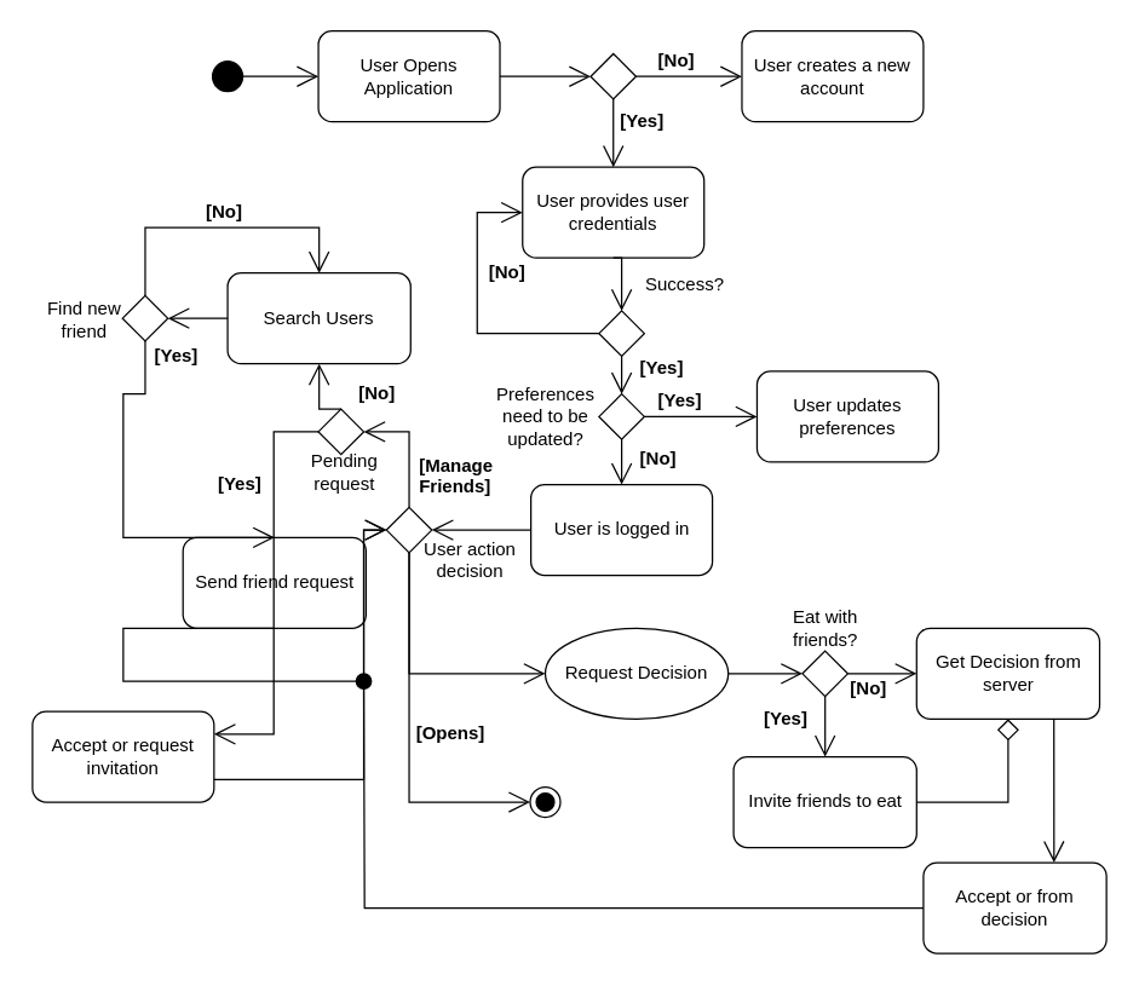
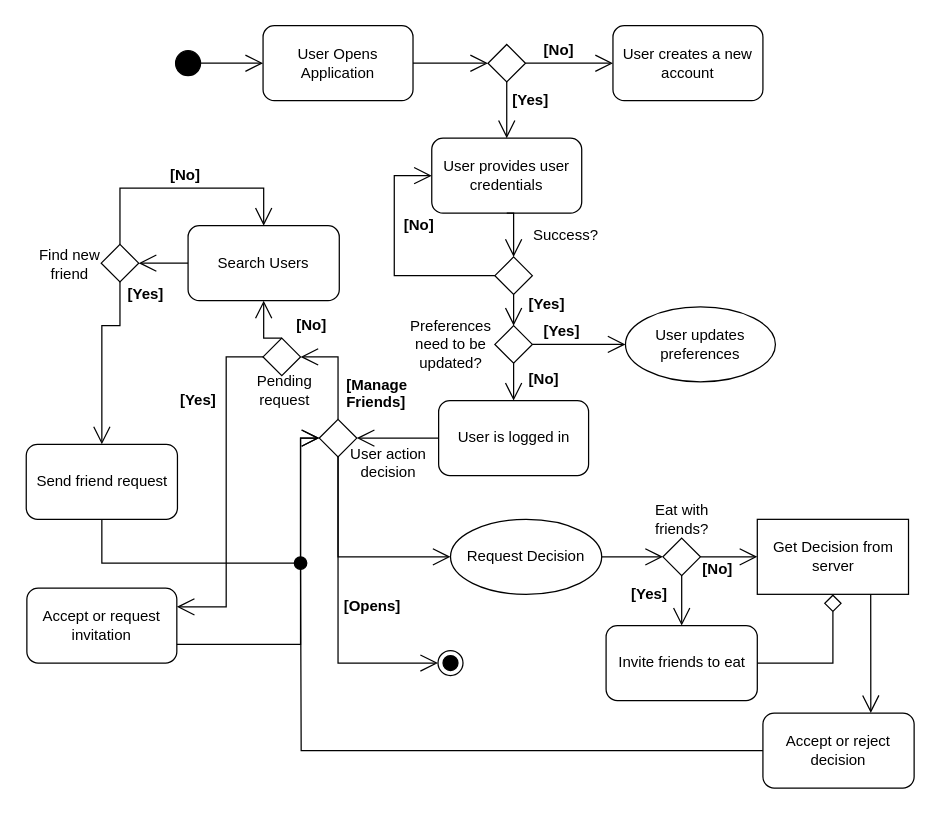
  <mxCell id="0" />
  <mxCell id="1" parent="0" />
  <mxCell id="2" style="edgeStyle=orthogonalEdgeStyle;rounded=0;orthogonalLoop=1;jettySize=auto;html=1;exitX=1;exitY=0.5;exitDx=0;exitDy=0;endArrow=open;endFill=0;startSize=9;endSize=12;" edge="1" parent="1" source="3" target="5"><mxGeometry relative="1" as="geometry" /></mxCell>
  <mxCell id="3" value="" style="ellipse;whiteSpace=wrap;html=1;aspect=fixed;fillColor=#000000;" vertex="1" parent="1"><mxGeometry x="140" y="40" width="20" height="20" as="geometry" /></mxCell>
  <mxCell id="4" style="edgeStyle=orthogonalEdgeStyle;rounded=0;orthogonalLoop=1;jettySize=auto;html=1;exitX=1;exitY=0.5;exitDx=0;exitDy=0;entryX=0;entryY=0.5;entryDx=0;entryDy=0;startSize=9;endArrow=open;endFill=0;endSize=12;" edge="1" parent="1" source="5" target="8"><mxGeometry relative="1" as="geometry" /></mxCell>
  <mxCell id="5" value="User Opens Application" style="rounded=1;whiteSpace=wrap;html=1;fillColor=none;" vertex="1" parent="1"><mxGeometry x="210" y="20" width="120" height="60" as="geometry" /></mxCell>
  <mxCell id="6" style="edgeStyle=orthogonalEdgeStyle;rounded=0;orthogonalLoop=1;jettySize=auto;html=1;exitX=0.5;exitY=1;exitDx=0;exitDy=0;entryX=0.5;entryY=0;entryDx=0;entryDy=0;startSize=9;endArrow=open;endFill=0;endSize=12;" edge="1" parent="1" source="8" target="10"><mxGeometry relative="1" as="geometry" /></mxCell>
  <mxCell id="7" style="edgeStyle=orthogonalEdgeStyle;rounded=0;orthogonalLoop=1;jettySize=auto;html=1;exitX=1;exitY=0.5;exitDx=0;exitDy=0;entryX=0;entryY=0.5;entryDx=0;entryDy=0;startSize=9;endArrow=open;endFill=0;endSize=12;" edge="1" parent="1" source="8" target="11"><mxGeometry relative="1" as="geometry" /></mxCell>
  <mxCell id="8" value="" style="rhombus;whiteSpace=wrap;html=1;fillColor=none;" vertex="1" parent="1"><mxGeometry x="390" y="35" width="30" height="30" as="geometry" /></mxCell>
  <mxCell id="9" style="edgeStyle=orthogonalEdgeStyle;rounded=0;orthogonalLoop=1;jettySize=auto;html=1;exitX=0.5;exitY=1;exitDx=0;exitDy=0;entryX=0.5;entryY=0;entryDx=0;entryDy=0;startSize=9;endArrow=open;endFill=0;endSize=12;" edge="1" parent="1" source="10" target="16"><mxGeometry relative="1" as="geometry" /></mxCell>
  <mxCell id="10" value="User provides user credentials" style="rounded=1;whiteSpace=wrap;html=1;fillColor=none;" vertex="1" parent="1"><mxGeometry x="345" y="110" width="120" height="60" as="geometry" /></mxCell>
  <mxCell id="11" value="User creates a new account" style="rounded=1;whiteSpace=wrap;html=1;fillColor=none;" vertex="1" parent="1"><mxGeometry x="490" y="20" width="120" height="60" as="geometry" /></mxCell>
  <mxCell id="12" value="&lt;b&gt;[No]&lt;/b&gt;" style="text;html=1;resizable=0;points=[];autosize=1;align=left;verticalAlign=top;spacingTop=-4;" vertex="1" parent="1"><mxGeometry x="433" y="30" width="40" height="20" as="geometry" /></mxCell>
  <mxCell id="13" value="&lt;b&gt;[Yes]&lt;/b&gt;" style="text;html=1;resizable=0;points=[];autosize=1;align=left;verticalAlign=top;spacingTop=-4;" vertex="1" parent="1"><mxGeometry x="408" y="70" width="40" height="20" as="geometry" /></mxCell>
  <mxCell id="14" style="edgeStyle=orthogonalEdgeStyle;rounded=0;orthogonalLoop=1;jettySize=auto;html=1;exitX=0;exitY=0.5;exitDx=0;exitDy=0;startSize=9;endArrow=open;endFill=0;endSize=12;entryX=0;entryY=0.5;entryDx=0;entryDy=0;" edge="1" parent="1" source="16" target="10"><mxGeometry relative="1" as="geometry"><mxPoint x="330" y="140" as="targetPoint" /></mxGeometry></mxCell>
  <mxCell id="15" style="edgeStyle=orthogonalEdgeStyle;rounded=0;orthogonalLoop=1;jettySize=auto;html=1;exitX=0.5;exitY=1;exitDx=0;exitDy=0;entryX=0.5;entryY=0;entryDx=0;entryDy=0;startSize=9;endArrow=open;endFill=0;endSize=12;" edge="1" parent="1" source="40" target="20"><mxGeometry relative="1" as="geometry" /></mxCell>
  <mxCell id="16" value="" style="rhombus;whiteSpace=wrap;html=1;fillColor=none;" vertex="1" parent="1"><mxGeometry x="395.5" y="205" width="30" height="30" as="geometry" /></mxCell>
  <mxCell id="17" value="Success?" style="text;html=1;strokeColor=none;fillColor=none;align=center;verticalAlign=middle;whiteSpace=wrap;rounded=0;" vertex="1" parent="1"><mxGeometry x="409.5" y="177.5" width="85" height="20" as="geometry" /></mxCell>
  <mxCell id="18" value="&lt;b&gt;[No]&lt;/b&gt;" style="text;html=1;resizable=0;points=[];autosize=1;align=left;verticalAlign=top;spacingTop=-4;" vertex="1" parent="1"><mxGeometry x="321" y="170" width="40" height="20" as="geometry" /></mxCell>
  <mxCell id="19" style="edgeStyle=orthogonalEdgeStyle;rounded=0;orthogonalLoop=1;jettySize=auto;html=1;exitX=0;exitY=0.5;exitDx=0;exitDy=0;entryX=1;entryY=0.5;entryDx=0;entryDy=0;startSize=9;endArrow=open;endFill=0;endSize=12;" edge="1" parent="1" source="20" target="24"><mxGeometry relative="1" as="geometry" /></mxCell>
  <mxCell id="20" value="User is logged in" style="rounded=1;whiteSpace=wrap;html=1;fillColor=none;" vertex="1" parent="1"><mxGeometry x="350.5" y="320" width="120" height="60" as="geometry" /></mxCell>
  <mxCell id="21" style="edgeStyle=orthogonalEdgeStyle;rounded=0;orthogonalLoop=1;jettySize=auto;html=1;exitX=0.5;exitY=0;exitDx=0;exitDy=0;entryX=1;entryY=0.5;entryDx=0;entryDy=0;startSize=9;endArrow=open;endFill=0;endSize=12;" edge="1" parent="1" source="24" target="29"><mxGeometry relative="1" as="geometry"><mxPoint x="240" y="228" as="targetPoint" /></mxGeometry></mxCell>
  <mxCell id="22" style="edgeStyle=orthogonalEdgeStyle;rounded=0;orthogonalLoop=1;jettySize=auto;html=1;exitX=0.5;exitY=1;exitDx=0;exitDy=0;entryX=0;entryY=0.5;entryDx=0;entryDy=0;startSize=9;endArrow=open;endFill=0;endSize=12;" edge="1" parent="1" source="24" target="38"><mxGeometry relative="1" as="geometry" /></mxCell>
  <mxCell id="23" style="edgeStyle=orthogonalEdgeStyle;rounded=0;orthogonalLoop=1;jettySize=auto;html=1;entryX=0;entryY=0.5;entryDx=0;entryDy=0;startSize=9;endArrow=open;endFill=0;endSize=12;" edge="1" parent="1" source="24" target="69"><mxGeometry relative="1" as="geometry"><Array as="points"><mxPoint x="270" y="530" /></Array></mxGeometry></mxCell>
  <mxCell id="24" value="" style="rhombus;whiteSpace=wrap;html=1;fillColor=none;" vertex="1" parent="1"><mxGeometry x="255" y="335" width="30" height="30" as="geometry" /></mxCell>
  <mxCell id="25" value="User action decision" style="text;html=1;strokeColor=none;fillColor=none;align=center;verticalAlign=middle;whiteSpace=wrap;rounded=0;" vertex="1" parent="1"><mxGeometry x="267.5" y="360" width="85" height="20" as="geometry" /></mxCell>
  <mxCell id="26" value="&lt;b&gt;[Manage &lt;br&gt;Friends]&lt;/b&gt;" style="text;html=1;resizable=0;points=[];autosize=1;align=left;verticalAlign=top;spacingTop=-4;" vertex="1" parent="1"><mxGeometry x="275" y="297.5" width="70" height="30" as="geometry" /></mxCell>
  <mxCell id="27" style="edgeStyle=orthogonalEdgeStyle;rounded=0;orthogonalLoop=1;jettySize=auto;html=1;exitX=0.5;exitY=0;exitDx=0;exitDy=0;entryX=0.5;entryY=1;entryDx=0;entryDy=0;startSize=9;endArrow=open;endFill=0;endSize=12;" edge="1" parent="1" source="29" target="32"><mxGeometry relative="1" as="geometry" /></mxCell>
  <mxCell id="28" style="edgeStyle=orthogonalEdgeStyle;rounded=0;orthogonalLoop=1;jettySize=auto;html=1;exitX=0;exitY=0.5;exitDx=0;exitDy=0;entryX=1;entryY=0.25;entryDx=0;entryDy=0;startSize=9;endArrow=open;endFill=0;endSize=12;" edge="1" parent="1" source="29" target="53"><mxGeometry relative="1" as="geometry" /></mxCell>
  <mxCell id="29" value="" style="rhombus;whiteSpace=wrap;html=1;fillColor=none;" vertex="1" parent="1"><mxGeometry x="210" y="270" width="30" height="30" as="geometry" /></mxCell>
  <mxCell id="30" value="Pending request" style="text;html=1;strokeColor=none;fillColor=none;align=center;verticalAlign=middle;whiteSpace=wrap;rounded=0;" vertex="1" parent="1"><mxGeometry x="184.5" y="302" width="85" height="20" as="geometry" /></mxCell>
  <mxCell id="31" style="edgeStyle=orthogonalEdgeStyle;rounded=0;orthogonalLoop=1;jettySize=auto;html=1;exitX=0;exitY=0.5;exitDx=0;exitDy=0;entryX=1;entryY=0.5;entryDx=0;entryDy=0;startSize=9;endArrow=open;endFill=0;endSize=12;" edge="1" parent="1" source="32" target="35"><mxGeometry relative="1" as="geometry" /></mxCell>
  <mxCell id="32" value="Search Users" style="rounded=1;whiteSpace=wrap;html=1;fillColor=none;" vertex="1" parent="1"><mxGeometry x="150" y="180" width="121" height="60" as="geometry" /></mxCell>
  <mxCell id="33" style="edgeStyle=orthogonalEdgeStyle;rounded=0;orthogonalLoop=1;jettySize=auto;html=1;exitX=0.5;exitY=0;exitDx=0;exitDy=0;entryX=0.5;entryY=0;entryDx=0;entryDy=0;startSize=9;endArrow=open;endFill=0;endSize=12;" edge="1" parent="1" source="35" target="32"><mxGeometry relative="1" as="geometry" /></mxCell>
  <mxCell id="34" style="edgeStyle=orthogonalEdgeStyle;rounded=0;orthogonalLoop=1;jettySize=auto;html=1;exitX=0.5;exitY=1;exitDx=0;exitDy=0;entryX=0.5;entryY=0;entryDx=0;entryDy=0;startSize=9;endArrow=open;endFill=0;endSize=12;" edge="1" parent="1" source="35" target="49"><mxGeometry relative="1" as="geometry"><Array as="points"><mxPoint x="96" y="260" /><mxPoint x="81" y="260" /></Array></mxGeometry></mxCell>
  <mxCell id="35" value="" style="rhombus;whiteSpace=wrap;html=1;fillColor=none;" vertex="1" parent="1"><mxGeometry x="80.5" y="195" width="30" height="30" as="geometry" /></mxCell>
  <mxCell id="36" value="Find new friend" style="text;html=1;strokeColor=none;fillColor=none;align=center;verticalAlign=middle;whiteSpace=wrap;rounded=0;" vertex="1" parent="1"><mxGeometry x="30" y="202" width="51" height="18" as="geometry" /></mxCell>
  <mxCell id="37" style="edgeStyle=orthogonalEdgeStyle;rounded=0;orthogonalLoop=1;jettySize=auto;html=1;exitX=1;exitY=0.5;exitDx=0;exitDy=0;entryX=0;entryY=0.5;entryDx=0;entryDy=0;startSize=9;endArrow=open;endFill=0;endSize=12;" edge="1" parent="1" source="38" target="59"><mxGeometry relative="1" as="geometry" /></mxCell>
  <mxCell id="38" value="Request Decision" style="ellipse;whiteSpace=wrap;html=1;fillColor=none;" vertex="1" parent="1"><mxGeometry x="360" y="415" width="121" height="60" as="geometry" /></mxCell>
  <mxCell id="39" style="edgeStyle=orthogonalEdgeStyle;rounded=0;orthogonalLoop=1;jettySize=auto;html=1;exitX=1;exitY=0.5;exitDx=0;exitDy=0;entryX=0;entryY=0.5;entryDx=0;entryDy=0;startSize=9;endArrow=open;endFill=0;endSize=12;" edge="1" parent="1" source="40" target="45"><mxGeometry relative="1" as="geometry" /></mxCell>
  <mxCell id="40" value="" style="rhombus;whiteSpace=wrap;html=1;fillColor=none;" vertex="1" parent="1"><mxGeometry x="395.5" y="260" width="30" height="30" as="geometry" /></mxCell>
  <mxCell id="41" style="edgeStyle=orthogonalEdgeStyle;rounded=0;orthogonalLoop=1;jettySize=auto;html=1;exitX=0.5;exitY=1;exitDx=0;exitDy=0;entryX=0.5;entryY=0;entryDx=0;entryDy=0;startSize=9;endArrow=open;endFill=0;endSize=12;" edge="1" parent="1" source="16" target="40"><mxGeometry relative="1" as="geometry"><mxPoint x="411" y="235" as="sourcePoint" /><mxPoint x="411" y="305" as="targetPoint" /></mxGeometry></mxCell>
  <mxCell id="42" value="&lt;b&gt;[Yes]&lt;/b&gt;" style="text;html=1;resizable=0;points=[];autosize=1;align=left;verticalAlign=top;spacingTop=-4;" vertex="1" parent="1"><mxGeometry x="420.5" y="232.5" width="40" height="20" as="geometry" /></mxCell>
  <mxCell id="43" value="Preferences need to be updated?" style="text;html=1;strokeColor=none;fillColor=none;align=center;verticalAlign=middle;whiteSpace=wrap;rounded=0;" vertex="1" parent="1"><mxGeometry x="317.5" y="265" width="85" height="20" as="geometry" /></mxCell>
  <mxCell id="44" value="&lt;b&gt;[No]&lt;/b&gt;" style="text;html=1;resizable=0;points=[];autosize=1;align=left;verticalAlign=top;spacingTop=-4;" vertex="1" parent="1"><mxGeometry x="420.5" y="292.5" width="40" height="20" as="geometry" /></mxCell>
- <mxCell id="45" value="User updates preferences" style="rounded=1;whiteSpace=wrap;html=1;fillColor=none;" vertex="1" parent="1"><mxGeometry x="500" y="245" width="120" height="60" as="geometry" /></mxCell>
+ <mxCell id="45" value="User updates preferences" style="ellipse;whiteSpace=wrap;html=1;fillColor=none;" vertex="1" parent="1"><mxGeometry x="500" y="245" width="120" height="60" as="geometry" /></mxCell>
  <mxCell id="46" value="&lt;b&gt;[Yes]&lt;/b&gt;" style="text;html=1;resizable=0;points=[];autosize=1;align=left;verticalAlign=top;spacingTop=-4;" vertex="1" parent="1"><mxGeometry x="433" y="255" width="40" height="20" as="geometry" /></mxCell>
  <mxCell id="47" value="&lt;b&gt;[No]&lt;/b&gt;" style="text;html=1;resizable=0;points=[];autosize=1;align=left;verticalAlign=top;spacingTop=-4;" vertex="1" parent="1"><mxGeometry x="133.5" y="130" width="40" height="20" as="geometry" /></mxCell>
  <mxCell id="48" style="edgeStyle=orthogonalEdgeStyle;rounded=0;orthogonalLoop=1;jettySize=auto;html=1;exitX=0.5;exitY=1;exitDx=0;exitDy=0;startSize=9;endArrow=open;endFill=0;endSize=12;entryX=0;entryY=0.5;entryDx=0;entryDy=0;" edge="1" parent="1" source="49" target="24"><mxGeometry relative="1" as="geometry"><mxPoint x="240" y="350" as="targetPoint" /><Array as="points"><mxPoint x="81" y="450" /><mxPoint x="240" y="450" /><mxPoint x="240" y="350" /></Array></mxGeometry></mxCell>
- <mxCell id="49" value="Send friend request" style="rounded=1;whiteSpace=wrap;html=1;fillColor=none;" vertex="1" parent="1"><mxGeometry x="120.5" y="355" width="121" height="60" as="geometry" /></mxCell>
+ <mxCell id="49" value="Send friend request" style="rounded=1;whiteSpace=wrap;html=1;fillColor=none;" vertex="1" parent="1"><mxGeometry x="20.5" y="355" width="121" height="60" as="geometry" /></mxCell>
  <mxCell id="50" value="&lt;b&gt;[Yes]&lt;/b&gt;" style="text;html=1;resizable=0;points=[];autosize=1;align=left;verticalAlign=top;spacingTop=-4;" vertex="1" parent="1"><mxGeometry x="100" y="225" width="40" height="20" as="geometry" /></mxCell>
  <mxCell id="51" value="&lt;b&gt;[No]&lt;/b&gt;" style="text;html=1;resizable=0;points=[];autosize=1;align=left;verticalAlign=top;spacingTop=-4;" vertex="1" parent="1"><mxGeometry x="235" y="250" width="40" height="20" as="geometry" /></mxCell>
  <mxCell id="52" style="edgeStyle=orthogonalEdgeStyle;rounded=0;orthogonalLoop=1;jettySize=auto;html=1;exitX=1;exitY=0.75;exitDx=0;exitDy=0;entryX=0;entryY=0.5;entryDx=0;entryDy=0;startSize=9;endArrow=open;endFill=0;endSize=12;" edge="1" parent="1" source="54" target="24"><mxGeometry relative="1" as="geometry"><Array as="points"><mxPoint x="240" y="350" /></Array></mxGeometry></mxCell>
  <mxCell id="53" value="Accept or request invitation" style="rounded=1;whiteSpace=wrap;html=1;fillColor=none;" vertex="1" parent="1"><mxGeometry x="21" y="470" width="120" height="60" as="geometry" /></mxCell>
  <mxCell id="54" value="" style="ellipse;whiteSpace=wrap;html=1;aspect=fixed;fillColor=#000000;" vertex="1" parent="1"><mxGeometry x="235" y="445" width="10" height="10" as="geometry" /></mxCell>
  <mxCell id="55" style="edgeStyle=orthogonalEdgeStyle;rounded=0;orthogonalLoop=1;jettySize=auto;html=1;exitX=1;exitY=0.75;exitDx=0;exitDy=0;entryX=0;entryY=0.5;entryDx=0;entryDy=0;startSize=9;endArrow=none;endFill=0;endSize=12;" edge="1" parent="1" source="53" target="54"><mxGeometry relative="1" as="geometry"><mxPoint x="141.276" y="515.241" as="sourcePoint" /><mxPoint x="255.069" y="349.724" as="targetPoint" /><Array as="points"><mxPoint x="240" y="515" /></Array></mxGeometry></mxCell>
  <mxCell id="56" value="&lt;b&gt;[Yes]&lt;/b&gt;" style="text;html=1;resizable=0;points=[];autosize=1;align=left;verticalAlign=top;spacingTop=-4;" vertex="1" parent="1"><mxGeometry x="141.5" y="310" width="40" height="20" as="geometry" /></mxCell>
  <mxCell id="57" style="edgeStyle=orthogonalEdgeStyle;rounded=0;orthogonalLoop=1;jettySize=auto;html=1;exitX=0.5;exitY=1;exitDx=0;exitDy=0;entryX=0.5;entryY=0;entryDx=0;entryDy=0;startSize=9;endArrow=open;endFill=0;endSize=12;" edge="1" parent="1" source="59" target="62"><mxGeometry relative="1" as="geometry" /></mxCell>
  <mxCell id="58" style="edgeStyle=orthogonalEdgeStyle;rounded=0;orthogonalLoop=1;jettySize=auto;html=1;exitX=1;exitY=0.5;exitDx=0;exitDy=0;startSize=9;endArrow=open;endFill=0;endSize=12;" edge="1" parent="1" source="59" target="64"><mxGeometry relative="1" as="geometry" /></mxCell>
  <mxCell id="59" value="" style="rhombus;whiteSpace=wrap;html=1;fillColor=none;" vertex="1" parent="1"><mxGeometry x="530" y="430" width="30" height="30" as="geometry" /></mxCell>
  <mxCell id="60" value="Eat with friends?" style="text;html=1;strokeColor=none;fillColor=none;align=center;verticalAlign=middle;whiteSpace=wrap;rounded=0;" vertex="1" parent="1"><mxGeometry x="502.5" y="405" width="85" height="20" as="geometry" /></mxCell>
  <mxCell id="61" style="edgeStyle=orthogonalEdgeStyle;rounded=0;orthogonalLoop=1;jettySize=auto;html=1;exitX=1;exitY=0.5;exitDx=0;exitDy=0;startSize=9;endArrow=diamond;endFill=0;endSize=12;" edge="1" parent="1" source="62" target="64"><mxGeometry relative="1" as="geometry" /></mxCell>
  <mxCell id="62" value="Invite friends to eat" style="rounded=1;whiteSpace=wrap;html=1;fillColor=none;" vertex="1" parent="1"><mxGeometry x="484.5" y="500" width="121" height="60" as="geometry" /></mxCell>
  <mxCell id="63" style="edgeStyle=orthogonalEdgeStyle;rounded=0;orthogonalLoop=1;jettySize=auto;html=1;exitX=0.75;exitY=1;exitDx=0;exitDy=0;entryX=0.5;entryY=0;entryDx=0;entryDy=0;startSize=9;endArrow=open;endFill=0;endSize=12;" edge="1" parent="1" source="64"><mxGeometry relative="1" as="geometry"><mxPoint x="696.333" y="570" as="targetPoint" /></mxGeometry></mxCell>
- <mxCell id="64" value="Get Decision from server" style="rounded=1;whiteSpace=wrap;html=1;fillColor=none;" vertex="1" parent="1"><mxGeometry x="605.5" y="415" width="121" height="60" as="geometry" /></mxCell>
+ <mxCell id="64" value="Get Decision from server" style="whiteSpace=wrap;html=1;fillColor=none;rounded=0;" vertex="1" parent="1"><mxGeometry x="605.5" y="415" width="121" height="60" as="geometry" /></mxCell>
  <mxCell id="65" value="&lt;b&gt;[Yes]&lt;/b&gt;" style="text;html=1;resizable=0;points=[];autosize=1;align=left;verticalAlign=top;spacingTop=-4;" vertex="1" parent="1"><mxGeometry x="502.5" y="465" width="40" height="20" as="geometry" /></mxCell>
  <mxCell id="66" value="&lt;b&gt;[No]&lt;/b&gt;" style="text;html=1;resizable=0;points=[];autosize=1;align=left;verticalAlign=top;spacingTop=-4;" vertex="1" parent="1"><mxGeometry x="560" y="445" width="40" height="20" as="geometry" /></mxCell>
  <mxCell id="67" style="edgeStyle=orthogonalEdgeStyle;rounded=0;orthogonalLoop=1;jettySize=auto;html=1;exitX=0;exitY=0.5;exitDx=0;exitDy=0;startSize=9;endArrow=none;endFill=0;endSize=12;" edge="1" parent="1" source="68"><mxGeometry relative="1" as="geometry"><mxPoint x="240" y="450" as="targetPoint" /></mxGeometry></mxCell>
- <mxCell id="68" value="Accept or from decision" style="rounded=1;whiteSpace=wrap;html=1;fillColor=none;" vertex="1" parent="1"><mxGeometry x="610" y="570" width="121" height="60" as="geometry" /></mxCell>
+ <mxCell id="68" value="Accept or reject decision" style="rounded=1;whiteSpace=wrap;html=1;fillColor=none;" vertex="1" parent="1"><mxGeometry x="610" y="570" width="121" height="60" as="geometry" /></mxCell>
  <mxCell id="69" value="" style="ellipse;html=1;shape=endState;fillColor=#000000;strokeColor=#000000;" vertex="1" parent="1"><mxGeometry x="350" y="520" width="20" height="20" as="geometry" /></mxCell>
  <mxCell id="70" value="&lt;b&gt;[Opens]&lt;/b&gt;" style="text;html=1;resizable=0;points=[];autosize=1;align=left;verticalAlign=top;spacingTop=-4;" vertex="1" parent="1"><mxGeometry x="272.5" y="475" width="60" height="20" as="geometry" /></mxCell>
